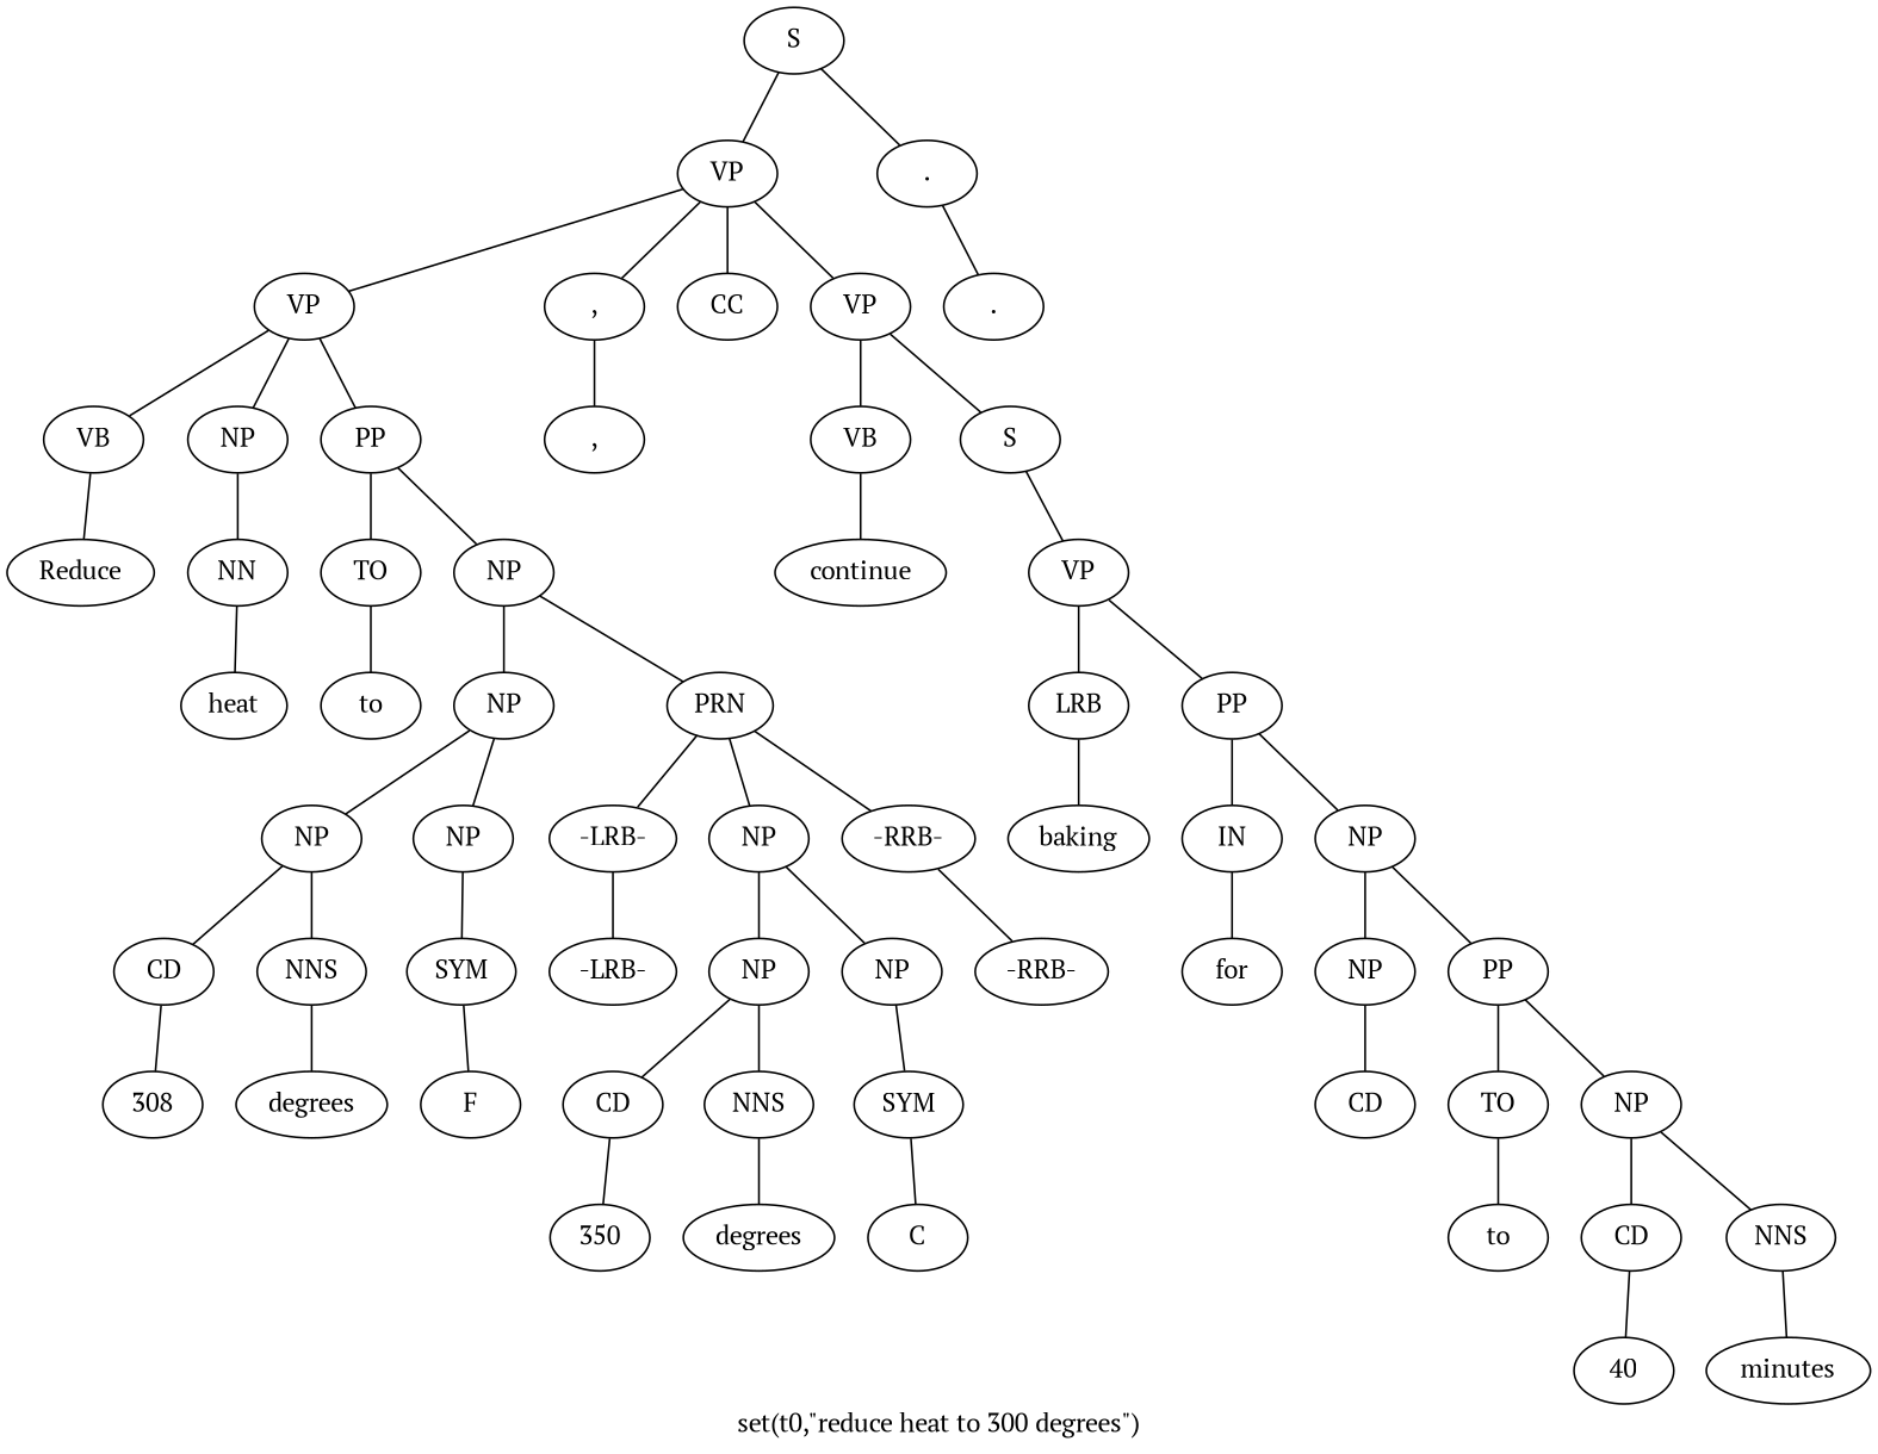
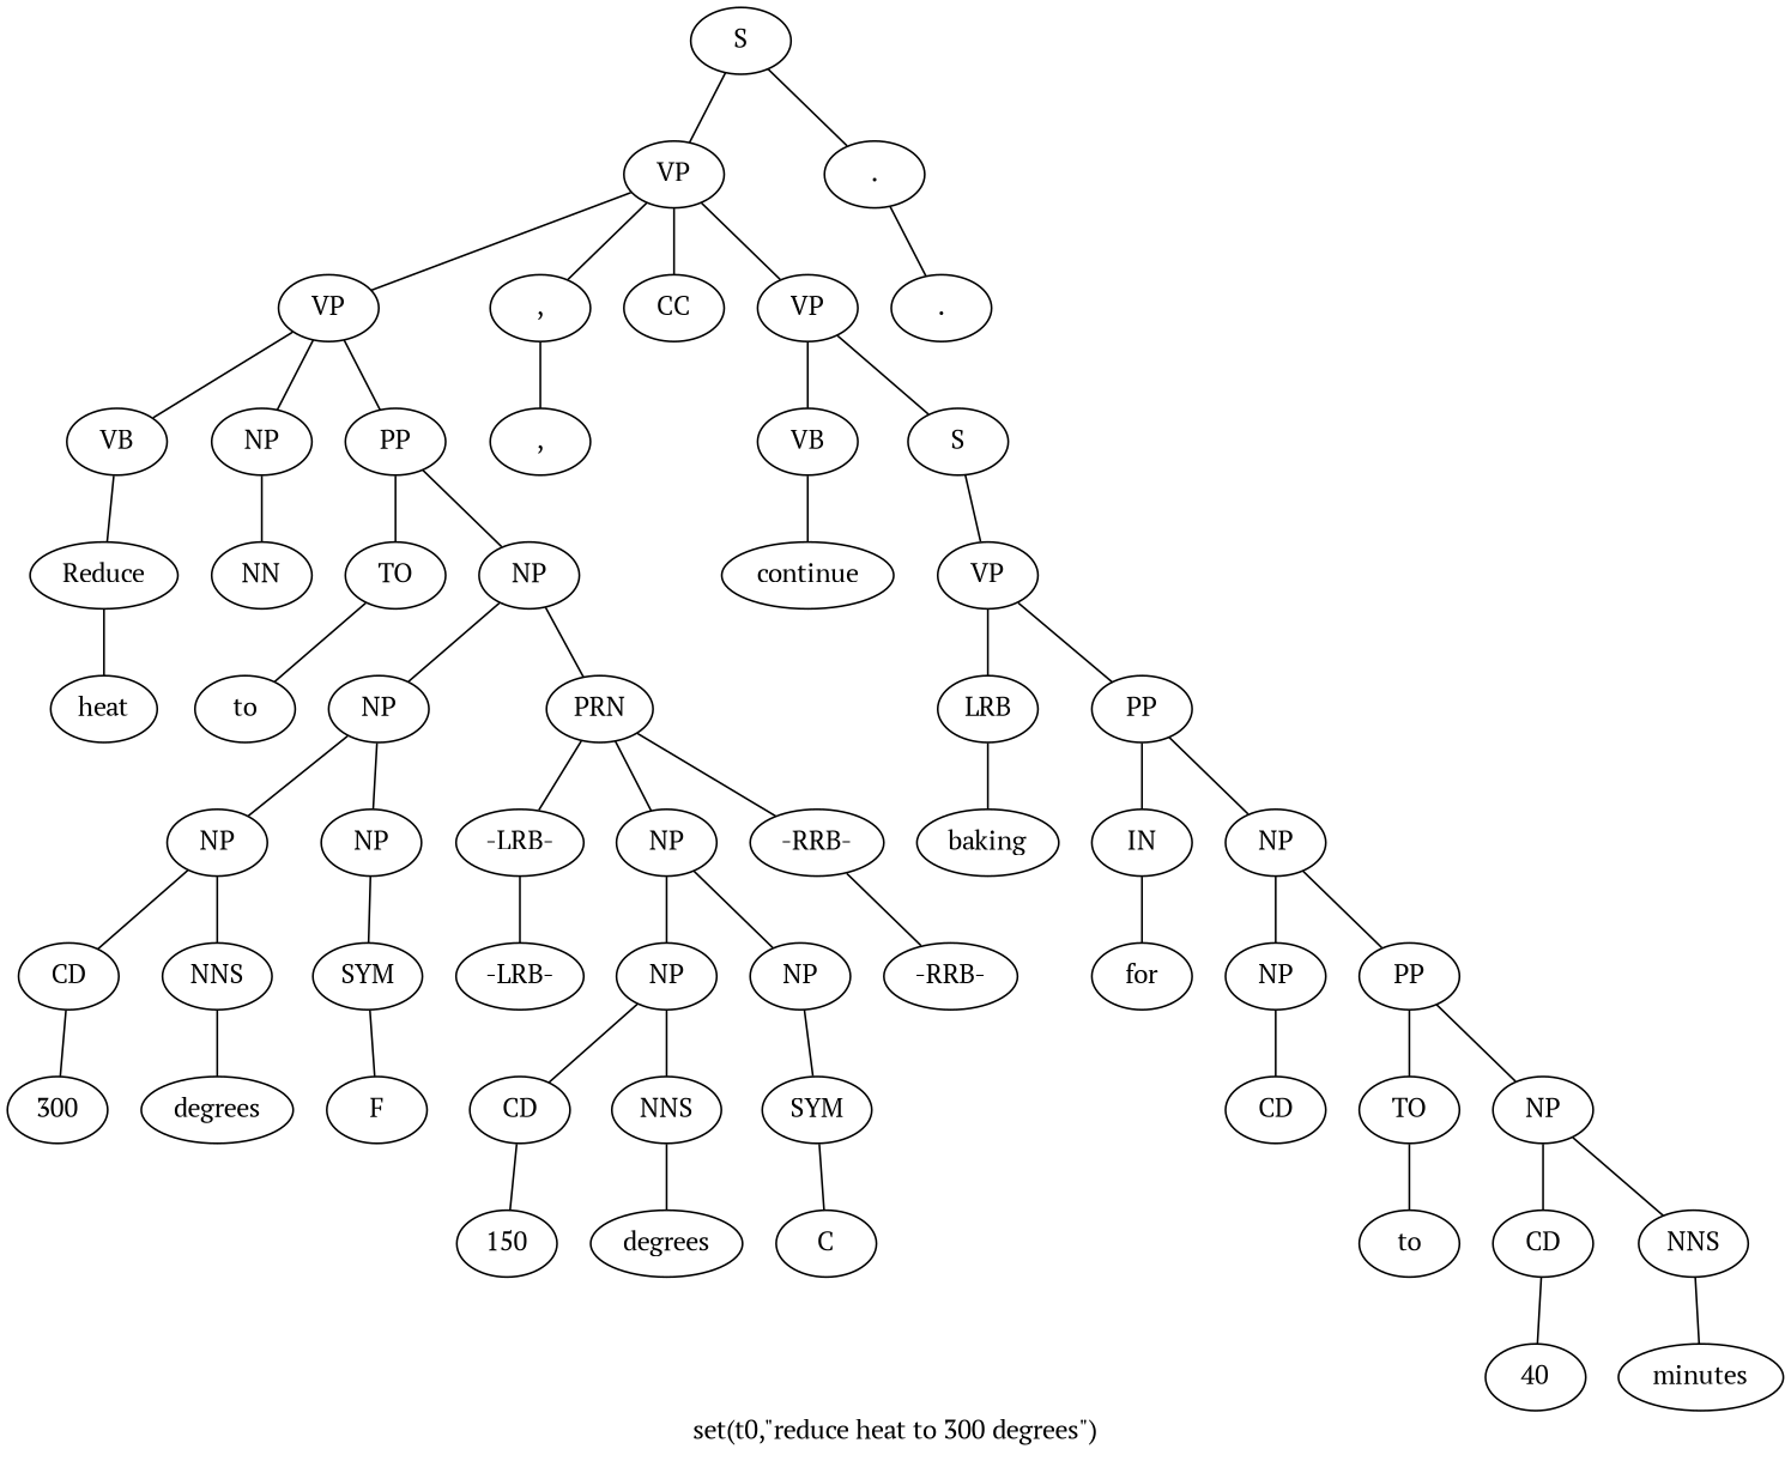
  graph {
    fontname="PT Serif"
    label="set(t0,\"reduce heat to 300 degrees\")"
    node [fontname="PT Serif"]
    edge [fontname="PT Serif"]
    n1 [label=S]
    n2 [label=VP]
    n3 [label="."]
    n4 [label=VP]
    n5 [label=","]
    n6 [label=CC]
    n7 [label=VP]
    n8 [label="."]
    n9 [label=VB]
    n10 [label=NP]
    n11 [label=PP]
    n12 [label=","]
    n13 [label=VB]
    n14 [label=S]
    n15 [label=Reduce]
    n16 [label=NN]
    n17 [label=TO]
    n18 [label=NP]
    n19 [label=heat]
    n20 [label=to]
    n21 [label=NP]
    n22 [label=PRN]
    n23 [label=NP]
    n24 [label=NP]
    n25 [label="-LRB-"]
    n26 [label=NP]
    n27 [label="-RRB-"]
    n28 [label=CD]
    n29 [label=NNS]
    n30 [label=SYM]
-   n31 [label=308]
+   n31 [label=300]
    n32 [label=degrees]
    n33 [label=F]
    n34 [label="-LRB-"]
    n35 [label=NP]
    n36 [label=NP]
    n37 [label="-RRB-"]
    n38 [label=CD]
    n39 [label=NNS]
    n40 [label=SYM]
-   n41 [label=350]
+   n41 [label=150]
    n42 [label=degrees]
    n43 [label=C]
    n44 [label=continue]
    n45 [label=VP]
    n46 [label=LRB]
    n47 [label=PP]
    n48 [label=baking]
    n49 [label=IN]
    n50 [label=NP]
    n51 [label=for]
    n52 [label=NP]
    n53 [label=PP]
    n54 [label=CD]
    n55 [label=TO]
    n56 [label=NP]
    n57 [label=to]
    n58 [label=CD]
    n59 [label=NNS]
    n60 [label=40]
    n61 [label=minutes]
    n1 -- n2
    n1 -- n3
    n2 -- n4
    n2 -- n5
    n2 -- n6
    n2 -- n7
    n3 -- n8
    n4 -- n9
    n4 -- n10
    n4 -- n11
    n5 -- n12
    n7 -- n13
    n7 -- n14
    n9 -- n15
    n10 -- n16
    n11 -- n17
    n11 -- n18
    n13 -- n44
    n14 -- n45
-   n16 -- n19
+   n15 -- n19
    n17 -- n20
    n18 -- n21
    n18 -- n22
    n21 -- n23
    n21 -- n24
    n22 -- n25
    n22 -- n26
    n22 -- n27
    n23 -- n28
    n23 -- n29
    n24 -- n30
    n25 -- n34
    n26 -- n35
    n26 -- n36
    n27 -- n37
    n28 -- n31
    n29 -- n32
    n30 -- n33
    n35 -- n38
    n35 -- n39
    n36 -- n40
    n38 -- n41
    n39 -- n42
    n40 -- n43
    n45 -- n46
    n45 -- n47
    n46 -- n48
    n47 -- n49
    n47 -- n50
    n49 -- n51
    n50 -- n52
    n50 -- n53
    n52 -- n54
    n53 -- n55
    n53 -- n56
    n55 -- n57
    n56 -- n58
    n56 -- n59
    n58 -- n60
    n59 -- n61
  }
